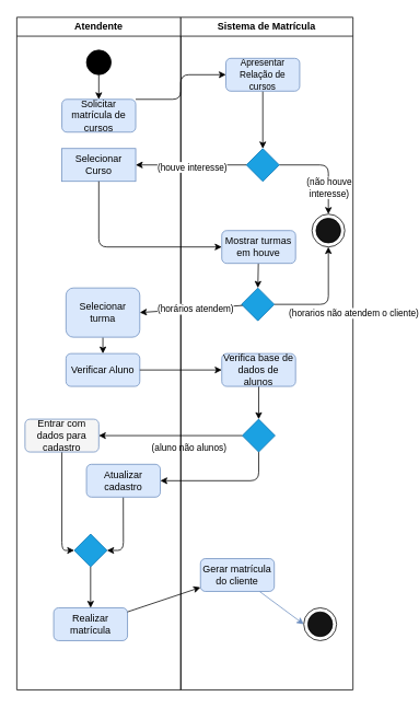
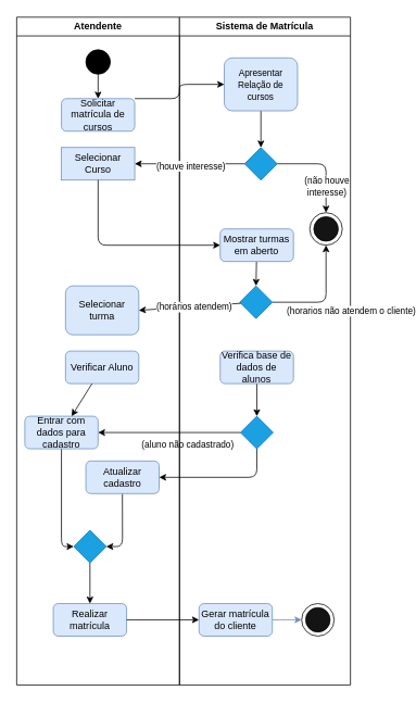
  <mxCell id="0" />
  <mxCell id="1" parent="0" />
  <mxCell id="2" value="Atendente" style="swimlane;whiteSpace=wrap;html=1;" vertex="1" parent="1"><mxGeometry x="20" width="200" height="820" as="geometry" y="20" /></mxCell>
  <mxCell id="3" value="" style="edgeStyle=none;html=1;" edge="1" parent="2" source="4" target="5"><mxGeometry relative="1" as="geometry" /></mxCell>
  <mxCell id="4" value="" style="ellipse;whiteSpace=wrap;html=1;aspect=fixed;fillColor=#000000;" vertex="1" parent="2"><mxGeometry x="85" y="40" width="30" height="30" as="geometry" /></mxCell>
  <mxCell id="5" value="Solicitar matrícula de cursos" style="rounded=1;whiteSpace=wrap;html=1;fillColor=#dae8fc;strokeColor=#6c8ebf;" vertex="1" parent="2"><mxGeometry x="55" y="100" width="90" height="40" as="geometry" /></mxCell>
  <mxCell id="6" value="Selecionar Curso" style="whiteSpace=wrap;html=1;fillColor=#dae8fc;strokeColor=#6c8ebf;rounded=0;" vertex="1" parent="2"><mxGeometry x="55" y="160" width="90" height="40" as="geometry" /></mxCell>
- <mxCell id="7" value="" style="edgeStyle=none;html=1;" edge="1" parent="2" source="8" target="9"><mxGeometry relative="1" as="geometry" /></mxCell>
  <mxCell id="8" value="Selecionar turma" style="rounded=1;whiteSpace=wrap;html=1;fillColor=#dae8fc;strokeColor=#6c8ebf;" vertex="1" parent="2"><mxGeometry x="60" y="330" width="90" height="60" as="geometry" /></mxCell>
  <mxCell id="9" value="Verificar Aluno" style="rounded=1;whiteSpace=wrap;html=1;fillColor=#dae8fc;strokeColor=#6c8ebf;" vertex="1" parent="2"><mxGeometry x="60" y="410" width="90" height="40" as="geometry" /></mxCell>
  <mxCell id="10" style="edgeStyle=elbowEdgeStyle;html=1;entryX=0;entryY=0.5;entryDx=0;entryDy=0;exitX=0.5;exitY=1;exitDx=0;exitDy=0;" edge="1" parent="2" source="11" target="15"><mxGeometry relative="1" as="geometry"><Array as="points"><mxPoint x="55" y="590" /></Array></mxGeometry></mxCell>
- <mxCell id="11" value="Entrar com dados para cadastro" style="rounded=1;whiteSpace=wrap;html=1;fillColor=#f5f5f5;strokeColor=#6c8ebf;" vertex="1" parent="2"><mxGeometry x="10" y="490" width="90" height="40" as="geometry" /></mxCell>
+ <mxCell id="11" value="Entrar com dados para cadastro" style="rounded=1;whiteSpace=wrap;html=1;fillColor=#dae8fc;strokeColor=#6c8ebf;" vertex="1" parent="2"><mxGeometry x="10" y="490" width="90" height="40" as="geometry" /></mxCell>
  <mxCell id="12" style="edgeStyle=elbowEdgeStyle;html=1;entryX=1;entryY=0.5;entryDx=0;entryDy=0;" edge="1" parent="2" target="15"><mxGeometry relative="1" as="geometry"><mxPoint x="129.853" y="585" as="sourcePoint" /><mxPoint x="129.71" y="650" as="targetPoint" /><Array as="points"><mxPoint x="130" y="620" /></Array></mxGeometry></mxCell>
  <mxCell id="13" value="Atualizar cadastro" style="rounded=1;whiteSpace=wrap;html=1;fillColor=#dae8fc;strokeColor=#6c8ebf;" vertex="1" parent="2"><mxGeometry x="85" y="545" width="90" height="40" as="geometry" /></mxCell>
  <mxCell id="14" value="" style="edgeStyle=none;html=1;" edge="1" parent="2" source="15" target="16"><mxGeometry relative="1" as="geometry" /></mxCell>
  <mxCell id="15" value="" style="rhombus;whiteSpace=wrap;html=1;fillColor=#1ba1e2;strokeColor=#006EAF;fontColor=#ffffff;" vertex="1" parent="2"><mxGeometry x="70" y="630" width="40" height="40" as="geometry" /></mxCell>
  <mxCell id="16" value="Realizar matrícula" style="rounded=1;whiteSpace=wrap;html=1;fillColor=#dae8fc;strokeColor=#6c8ebf;" vertex="1" parent="2"><mxGeometry x="45" y="720" width="90" height="40" as="geometry" /></mxCell>
  <mxCell id="17" value="Sistema de Matrícula" style="swimlane;whiteSpace=wrap;html=1;" vertex="1" parent="1"><mxGeometry x="220" width="210" height="820" as="geometry" y="20" /></mxCell>
  <mxCell id="18" value="" style="edgeStyle=none;html=1;" edge="1" parent="17" source="19" target="22"><mxGeometry relative="1" as="geometry" /></mxCell>
- <mxCell id="19" value="&lt;font style=&quot;font-size: 11px;&quot;&gt;Apresentar Relação de cursos&lt;/font&gt;" style="rounded=1;whiteSpace=wrap;html=1;fillColor=#dae8fc;strokeColor=#6c8ebf;" vertex="1" parent="17"><mxGeometry x="55" y="50" width="90" height="40" as="geometry" /></mxCell>
+ <mxCell id="19" value="&lt;font style=&quot;font-size: 11px;&quot;&gt;Apresentar Relação de cursos&lt;/font&gt;" style="rounded=1;whiteSpace=wrap;html=1;fillColor=#dae8fc;strokeColor=#6c8ebf;" vertex="1" parent="17"><mxGeometry x="55" y="50" width="90" height="65" as="geometry" /></mxCell>
  <mxCell id="20" style="edgeStyle=elbowEdgeStyle;html=1;entryX=0.5;entryY=0;entryDx=0;entryDy=0;" edge="1" parent="17" source="22" target="24"><mxGeometry relative="1" as="geometry"><Array as="points"><mxPoint x="180" y="210" /></Array></mxGeometry></mxCell>
  <mxCell id="21" value="(não houve&lt;div&gt;interesse)&lt;/div&gt;" style="edgeLabel;html=1;align=center;verticalAlign=middle;resizable=0;points=[];" vertex="1" connectable="0" parent="20"><mxGeometry x="0.452" relative="1" as="geometry"><mxPoint as="offset" /></mxGeometry></mxCell>
  <mxCell id="22" value="" style="rhombus;whiteSpace=wrap;html=1;fillColor=#1ba1e2;strokeColor=#006EAF;fontColor=#ffffff;" vertex="1" parent="17"><mxGeometry x="80" y="160" width="40" height="40" as="geometry" /></mxCell>
  <mxCell id="23" value="" style="group" vertex="1" connectable="0" parent="17"><mxGeometry x="160" y="240" width="40" height="40" as="geometry" /></mxCell>
  <mxCell id="24" value="" style="ellipse;whiteSpace=wrap;html=1;aspect=fixed;" vertex="1" parent="23"><mxGeometry width="40" height="40" as="geometry" /></mxCell>
  <mxCell id="25" value="" style="ellipse;whiteSpace=wrap;html=1;aspect=fixed;fillColor=#141414;" vertex="1" parent="23"><mxGeometry x="5" y="5" width="30" height="30" as="geometry" /></mxCell>
  <mxCell id="26" style="edgeStyle=none;html=1;entryX=0.5;entryY=0;entryDx=0;entryDy=0;" edge="1" parent="17" source="27" target="30"><mxGeometry relative="1" as="geometry" /></mxCell>
- <mxCell id="27" value="Mostrar turmas em houve" style="rounded=1;whiteSpace=wrap;html=1;fillColor=#dae8fc;strokeColor=#6c8ebf;" vertex="1" parent="17"><mxGeometry x="50" y="260" width="90" height="40" as="geometry" /></mxCell>
+ <mxCell id="27" value="Mostrar turmas em aberto" style="rounded=1;whiteSpace=wrap;html=1;fillColor=#dae8fc;strokeColor=#6c8ebf;" vertex="1" parent="17"><mxGeometry x="50" y="260" width="90" height="40" as="geometry" /></mxCell>
  <mxCell id="28" style="edgeStyle=elbowEdgeStyle;html=1;entryX=0.5;entryY=1;entryDx=0;entryDy=0;" edge="1" parent="17" source="30" target="24"><mxGeometry relative="1" as="geometry"><Array as="points"><mxPoint x="180" y="350" /></Array></mxGeometry></mxCell>
  <mxCell id="29" value="(horarios não atendem o cliente)" style="edgeLabel;html=1;align=center;verticalAlign=middle;resizable=0;points=[];" vertex="1" connectable="0" parent="28"><mxGeometry x="-0.678" relative="1" as="geometry"><mxPoint x="74" y="10" as="offset" /></mxGeometry></mxCell>
  <mxCell id="30" value="" style="rhombus;whiteSpace=wrap;html=1;fillColor=#1ba1e2;strokeColor=#006EAF;fontColor=#ffffff;" vertex="1" parent="17"><mxGeometry x="74" y="330" width="40" height="40" as="geometry" /></mxCell>
  <mxCell id="31" value="" style="edgeStyle=none;html=1;" edge="1" parent="17" source="32" target="33"><mxGeometry relative="1" as="geometry" /></mxCell>
  <mxCell id="32" value="Verifica base de dados de alunos" style="rounded=1;whiteSpace=wrap;html=1;fillColor=#dae8fc;strokeColor=#6c8ebf;" vertex="1" parent="17"><mxGeometry x="50" y="410" width="90" height="40" as="geometry" /></mxCell>
  <mxCell id="33" value="" style="rhombus;whiteSpace=wrap;html=1;fillColor=#1ba1e2;strokeColor=#006EAF;fontColor=#ffffff;" vertex="1" parent="17"><mxGeometry x="75" y="490" width="40" height="40" as="geometry" /></mxCell>
- <mxCell id="34" value="(aluno não alunos)" style="text;html=1;align=center;verticalAlign=middle;resizable=0;points=[];autosize=1;strokeColor=none;fillColor=none;fontSize=11;" vertex="1" parent="17"><mxGeometry x="-60" y="510" width="140" height="30" as="geometry" /></mxCell>
+ <mxCell id="34" value="(aluno não cadastrado)" style="text;html=1;align=center;verticalAlign=middle;resizable=0;points=[];autosize=1;strokeColor=none;fillColor=none;fontSize=11;" vertex="1" parent="17"><mxGeometry x="-60" y="510" width="140" height="30" as="geometry" /></mxCell>
  <mxCell id="35" style="edgeStyle=none;html=1;entryX=0;entryY=0.5;entryDx=0;entryDy=0;fillColor=#dae8fc;strokeColor=#6c8ebf;" edge="1" parent="17" source="36" target="38"><mxGeometry relative="1" as="geometry" /></mxCell>
- <mxCell id="36" value="Gerar matrícula do cliente" style="rounded=1;whiteSpace=wrap;html=1;fillColor=#dae8fc;strokeColor=#6c8ebf;" vertex="1" parent="17"><mxGeometry x="24" y="660" width="90" height="40" as="geometry" /></mxCell>
+ <mxCell id="36" value="Gerar matrícula do cliente" style="rounded=1;whiteSpace=wrap;html=1;fillColor=#dae8fc;strokeColor=#6c8ebf;" vertex="1" parent="17"><mxGeometry x="24" y="720" width="90" height="40" as="geometry" /></mxCell>
  <mxCell id="37" value="" style="group" vertex="1" connectable="0" parent="17"><mxGeometry x="150" y="720" width="40" height="40" as="geometry" /></mxCell>
  <mxCell id="38" value="" style="ellipse;whiteSpace=wrap;html=1;aspect=fixed;" vertex="1" parent="37"><mxGeometry width="40" height="40" as="geometry" /></mxCell>
  <mxCell id="39" value="" style="ellipse;whiteSpace=wrap;html=1;aspect=fixed;fillColor=#141414;" vertex="1" parent="37"><mxGeometry x="5" y="5" width="30" height="30" as="geometry" /></mxCell>
  <mxCell id="40" style="edgeStyle=elbowEdgeStyle;html=1;entryX=0;entryY=0.5;entryDx=0;entryDy=0;" edge="1" parent="1" source="5" target="19"><mxGeometry relative="1" as="geometry"><Array as="points"><mxPoint x="220" y="120" /></Array></mxGeometry></mxCell>
  <mxCell id="41" style="edgeStyle=none;html=1;" edge="1" parent="1" source="22" target="6"><mxGeometry relative="1" as="geometry" /></mxCell>
  <mxCell id="42" value="(houve interesse)" style="edgeLabel;html=1;align=center;verticalAlign=middle;resizable=0;points=[];" vertex="1" connectable="0" parent="41"><mxGeometry x="-0.007" y="2" relative="1" as="geometry"><mxPoint as="offset" /></mxGeometry></mxCell>
  <mxCell id="43" style="edgeStyle=elbowEdgeStyle;html=1;entryX=0;entryY=0.5;entryDx=0;entryDy=0;" edge="1" parent="1" source="6" target="27"><mxGeometry relative="1" as="geometry"><Array as="points"><mxPoint x="120" y="280" /></Array></mxGeometry></mxCell>
  <mxCell id="44" style="edgeStyle=none;html=1;entryX=1;entryY=0.5;entryDx=0;entryDy=0;" edge="1" parent="1" source="30" target="8"><mxGeometry relative="1" as="geometry" /></mxCell>
  <mxCell id="45" value="(horários atendem)" style="edgeLabel;html=1;align=center;verticalAlign=middle;resizable=0;points=[];" vertex="1" connectable="0" parent="44"><mxGeometry x="-0.081" y="2" relative="1" as="geometry"><mxPoint y="-2" as="offset" /></mxGeometry></mxCell>
- <mxCell id="46" style="edgeStyle=none;html=1;" edge="1" parent="1" source="9" target="32"><mxGeometry relative="1" as="geometry" /></mxCell>
+ <mxCell id="46" style="edgeStyle=none;html=1;" edge="1" parent="1" source="9" target="11"><mxGeometry relative="1" as="geometry" /></mxCell>
  <mxCell id="47" style="edgeStyle=none;html=1;entryX=1;entryY=0.5;entryDx=0;entryDy=0;" edge="1" parent="1" source="33" target="11"><mxGeometry relative="1" as="geometry" /></mxCell>
  <mxCell id="48" style="edgeStyle=elbowEdgeStyle;html=1;entryX=1;entryY=0.5;entryDx=0;entryDy=0;" edge="1" parent="1" source="33" target="13"><mxGeometry relative="1" as="geometry"><Array as="points"><mxPoint x="315" y="570" /></Array></mxGeometry></mxCell>
  <mxCell id="49" style="edgeStyle=none;html=1;" edge="1" parent="1" source="16" target="36"><mxGeometry relative="1" as="geometry" /></mxCell>
